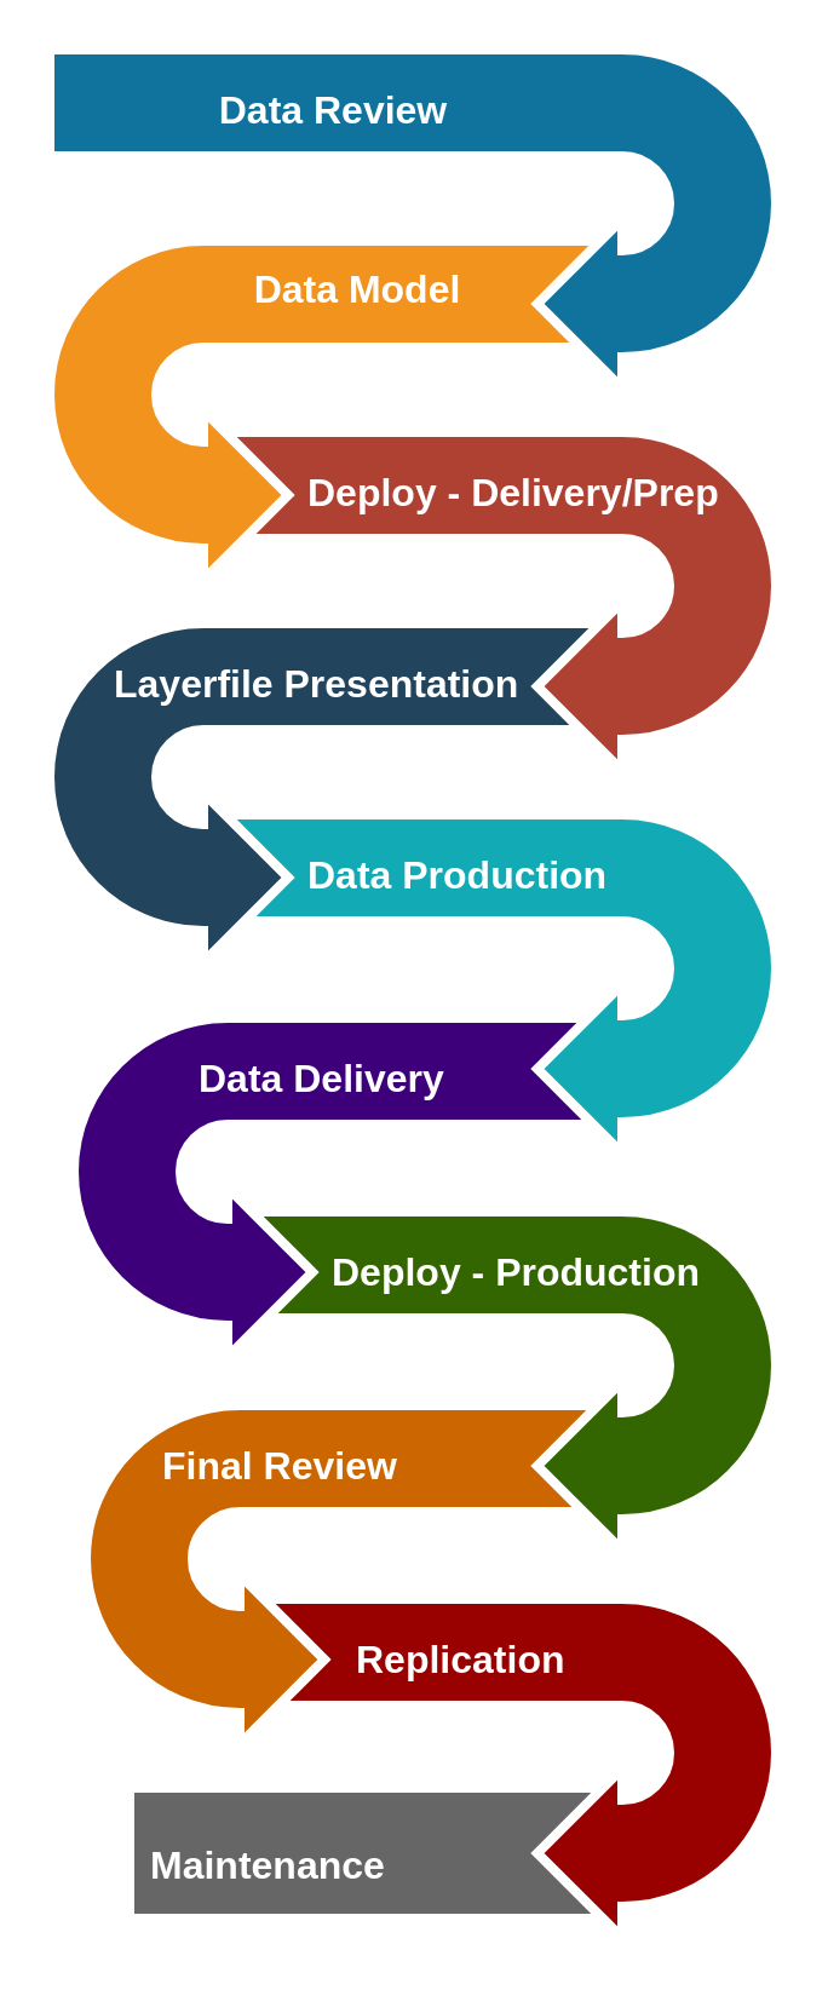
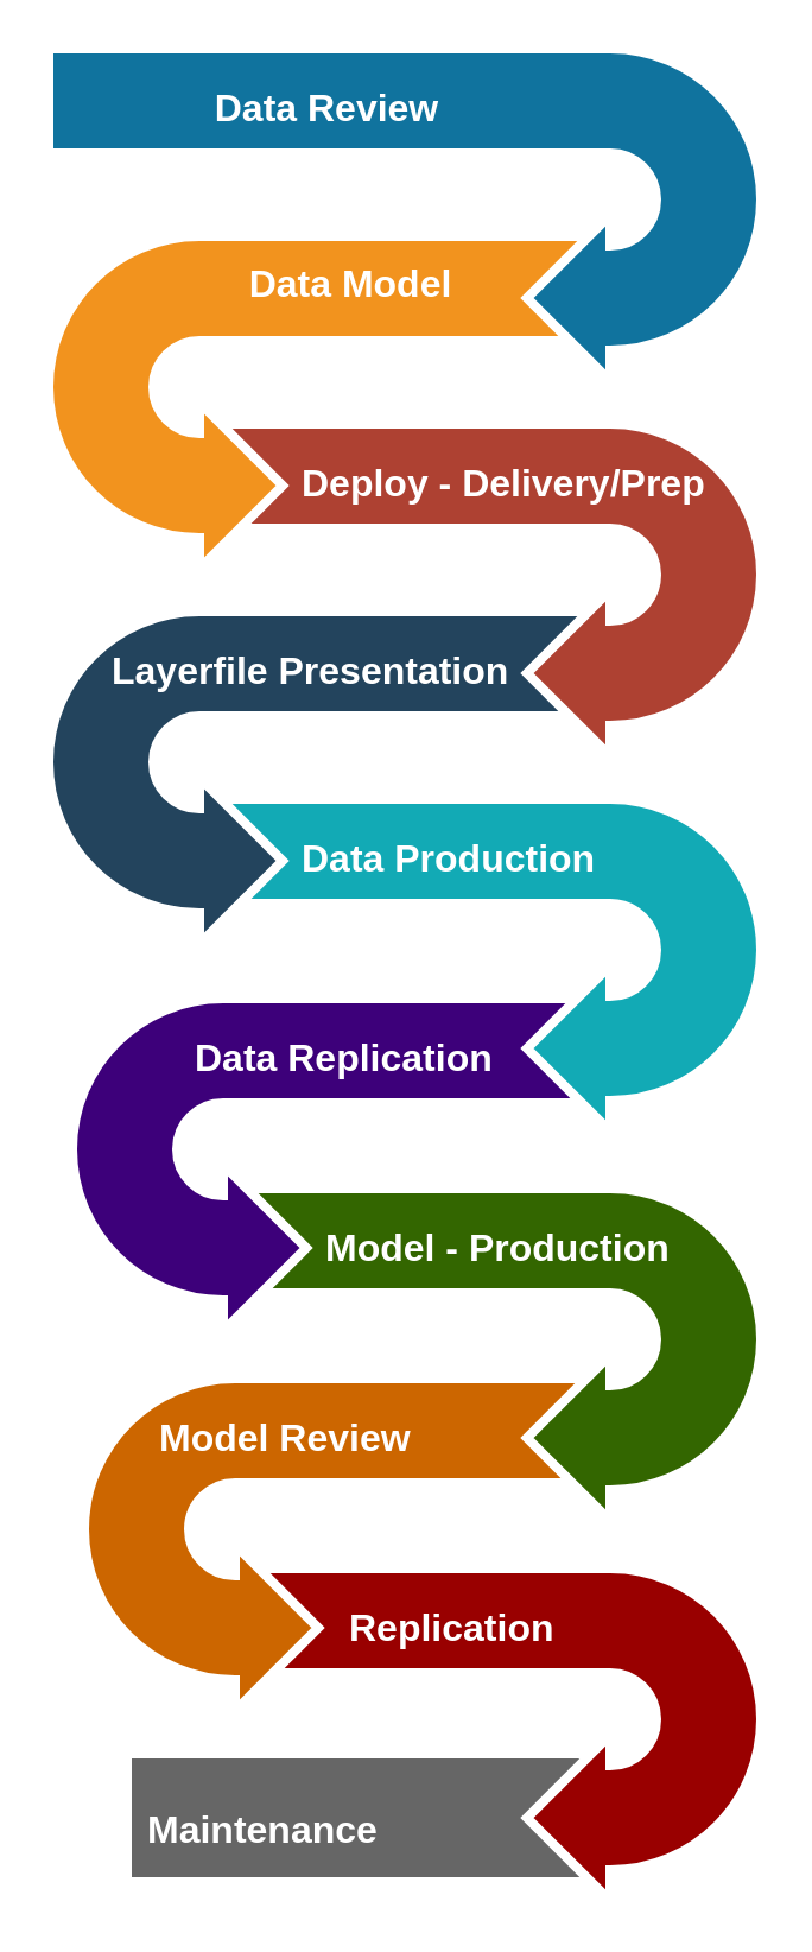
  <mxCell id="0" style=";html=1;" />
  <mxCell id="1" style=";html=1;" parent="0" />
  <mxCell id="2" value="&lt;span style=&quot;font-size: 16px&quot;&gt;&lt;b&gt;Maintenance&lt;/b&gt;&lt;/span&gt;" style="rounded=0;whiteSpace=wrap;shadow=0;strokeColor=none;strokeWidth=6;fontSize=30;fontColor=#FFFFFF;align=left;html=1;spacingLeft=5;fillColor=#666666;" parent="1" vertex="1"><mxGeometry x="55" y="740" width="195" height="50" as="geometry" /></mxCell>
  <mxCell id="3" value="" style="html=1;shadow=0;dashed=0;align=center;verticalAlign=middle;shape=mxgraph.arrows2.uTurnArrow;dy=22;arrowHead=70;dx2=35;strokeColor=#ffffff;fontSize=12;fontColor=#3333FF;flipH=1;flipV=1;strokeWidth=4;fillColor=#990000;" parent="1" vertex="1"><mxGeometry x="90" y="660" width="230" height="140" as="geometry" /></mxCell>
  <mxCell id="4" value="" style="html=1;shadow=0;dashed=0;align=center;verticalAlign=middle;shape=mxgraph.arrows2.uTurnArrow;dy=22;arrowHead=70;dx2=35;strokeColor=#ffffff;fontSize=12;fontColor=#3333FF;flipV=1;strokeWidth=4;labelBackgroundColor=none;fillColor=#CC6600;" parent="1" vertex="1"><mxGeometry x="35" y="580" width="230" height="140" as="geometry" /></mxCell>
  <mxCell id="5" value="" style="html=1;shadow=0;dashed=0;align=center;verticalAlign=middle;shape=mxgraph.arrows2.uTurnArrow;dy=22;arrowHead=70;dx2=35;strokeColor=#ffffff;fontSize=12;fontColor=#3333FF;flipH=1;flipV=1;strokeWidth=4;fillColor=#336600;" parent="1" vertex="1"><mxGeometry x="90" y="500" width="230" height="140" as="geometry" /></mxCell>
  <mxCell id="6" value="" style="html=1;shadow=0;dashed=0;align=center;verticalAlign=middle;shape=mxgraph.arrows2.uTurnArrow;dy=22;arrowHead=70;dx2=35;strokeColor=#ffffff;fontSize=12;fontColor=#3333FF;flipV=1;strokeWidth=4;labelBackgroundColor=none;fillColor=#3D007A;" parent="1" vertex="1"><mxGeometry x="30" y="420" width="230" height="140" as="geometry" /></mxCell>
  <mxCell id="7" value="" style="html=1;shadow=0;dashed=0;align=center;verticalAlign=middle;shape=mxgraph.arrows2.uTurnArrow;dy=22;arrowHead=70;dx2=35;strokeColor=#ffffff;fillColor=#12AAB5;fontSize=12;fontColor=#3333FF;flipH=1;flipV=1;strokeWidth=4;" parent="1" vertex="1"><mxGeometry x="90" y="336" width="230" height="140" as="geometry" /></mxCell>
  <mxCell id="8" value="" style="html=1;shadow=0;dashed=0;align=center;verticalAlign=middle;shape=mxgraph.arrows2.uTurnArrow;dy=22;arrowHead=70;dx2=35;strokeColor=#ffffff;fillColor=#23445D;fontSize=12;fontColor=#3333FF;flipV=1;strokeWidth=4;" parent="1" vertex="1"><mxGeometry x="20" y="257" width="230" height="140" as="geometry" /></mxCell>
  <mxCell id="9" value="" style="html=1;shadow=0;dashed=0;align=center;verticalAlign=middle;shape=mxgraph.arrows2.uTurnArrow;dy=22;arrowHead=70;dx2=35;strokeColor=#ffffff;fillColor=#AE4132;fontSize=12;fontColor=#3333FF;flipH=1;flipV=1;strokeWidth=4;" parent="1" vertex="1"><mxGeometry x="90" y="178" width="230" height="140" as="geometry" /></mxCell>
  <mxCell id="10" value="" style="html=1;shadow=0;dashed=0;align=center;verticalAlign=middle;shape=mxgraph.arrows2.uTurnArrow;dy=22;arrowHead=70;dx2=35;strokeColor=#ffffff;fillColor=#F2931E;fontSize=12;fontColor=#3333FF;flipV=1;strokeWidth=4;" parent="1" vertex="1"><mxGeometry x="20" y="99" width="230" height="140" as="geometry" /></mxCell>
  <mxCell id="11" value="" style="html=1;shadow=0;dashed=0;align=center;verticalAlign=middle;shape=mxgraph.arrows2.uTurnArrow;dy=22;arrowHead=70;dx2=35;strokeColor=#ffffff;fillColor=#10739E;fontSize=12;fontColor=#3333FF;flipH=1;flipV=1;strokeWidth=4;" parent="1" vertex="1"><mxGeometry x="20" y="20" width="300" height="140" as="geometry" /></mxCell>
  <mxCell id="12" value="&lt;b&gt;&lt;font style=&quot;font-size: 16px&quot;&gt;Data Review&lt;/font&gt;&lt;/b&gt;" style="rounded=0;whiteSpace=wrap;shadow=0;strokeColor=none;strokeWidth=6;fillColor=none;fontSize=30;fontColor=#FFFFFF;align=center;html=1;spacingLeft=5;" parent="1" vertex="1"><mxGeometry x="20" y="20" width="230" height="40" as="geometry" /></mxCell>
  <mxCell id="13" value="&lt;b style=&quot;font-size: 16px;&quot;&gt;Data Model&lt;/b&gt;" style="rounded=0;whiteSpace=wrap;shadow=0;strokeColor=none;strokeWidth=6;fillColor=none;fontSize=16;fontColor=#FFFFFF;align=center;html=1;spacingLeft=5;" parent="1" vertex="1"><mxGeometry x="30" y="99" width="230" height="40" as="geometry" /></mxCell>
  <mxCell id="14" value="&lt;b style=&quot;font-size: 16px&quot;&gt;Deploy - Delivery/Prep&lt;/b&gt;" style="rounded=0;whiteSpace=wrap;shadow=0;strokeColor=none;strokeWidth=6;fillColor=none;fontSize=30;fontColor=#FFFFFF;align=left;html=1;spacingLeft=5;" parent="1" vertex="1"><mxGeometry x="120" y="178" width="190" height="40" as="geometry" /></mxCell>
  <mxCell id="15" value="&lt;span style=&quot;font-size: 16px&quot;&gt;&lt;b&gt;Layerfile Presentation&lt;/b&gt;&lt;/span&gt;&lt;span style=&quot;color: rgba(0 , 0 , 0 , 0) ; font-family: monospace ; font-size: 0px&quot;&gt;%3CmxGraphModel%3E%3Croot%3E%3CmxCell%20id%3D%220%22%2F%3E%3CmxCell%20id%3D%221%22%20parent%3D%220%22%2F%3E%3CmxCell%20id%3D%222%22%20value%3D%22%26lt%3Bb%20style%3D%26quot%3Bfont-size%3A%2016px%26quot%3B%26gt%3BDeploy%20-%20Delivery%2FTest%26lt%3B%2Fb%26gt%3B%22%20style%3D%22rounded%3D0%3BwhiteSpace%3Dwrap%3Bshadow%3D0%3BstrokeColor%3Dnone%3BstrokeWidth%3D6%3BfillColor%3Dnone%3BfontSize%3D30%3BfontColor%3D%23FFFFFF%3Balign%3Dleft%3Bhtml%3D1%3BspacingLeft%3D5%3B%22%20vertex%3D%221%22%20parent%3D%221%22%3E%3CmxGeometry%20x%3D%22660%22%20y%3D%22338%22%20width%3D%22190%22%20height%3D%2240%22%20as%3D%22geometry%22%2F%3E%3C%2FmxCell%3E%3C%2Froot%3E%3C%2FmxGraphModel%3E&lt;/span&gt;" style="rounded=0;whiteSpace=wrap;shadow=0;strokeColor=none;strokeWidth=6;fillColor=none;fontSize=30;fontColor=#FFFFFF;align=left;html=1;spacingLeft=5;" parent="1" vertex="1"><mxGeometry x="40" y="257" width="190" height="40" as="geometry" /></mxCell>
  <mxCell id="16" value="&lt;span style=&quot;font-size: 16px&quot;&gt;&lt;b&gt;Data Production&lt;/b&gt;&lt;/span&gt;" style="rounded=0;whiteSpace=wrap;shadow=0;strokeColor=none;strokeWidth=6;fillColor=none;fontSize=30;fontColor=#FFFFFF;align=left;html=1;spacingLeft=5;" parent="1" vertex="1"><mxGeometry x="120" y="336" width="190" height="40" as="geometry" /></mxCell>
- <mxCell id="17" value="&lt;span style=&quot;font-size: 16px&quot;&gt;&lt;b&gt;Data Delivery&lt;/b&gt;&lt;/span&gt;" style="rounded=0;whiteSpace=wrap;shadow=0;strokeColor=none;strokeWidth=6;fillColor=none;fontSize=30;fontColor=#FFFFFF;align=left;html=1;spacingLeft=5;" parent="1" vertex="1"><mxGeometry x="75" y="419.5" width="190" height="40" as="geometry" /></mxCell>
- <mxCell id="18" value="&lt;span style=&quot;font-size: 16px&quot;&gt;&lt;b&gt;Deploy - Production&lt;/b&gt;&lt;/span&gt;" style="rounded=0;whiteSpace=wrap;shadow=0;strokeColor=none;strokeWidth=6;fillColor=none;fontSize=30;fontColor=#FFFFFF;align=left;html=1;spacingLeft=5;" parent="1" vertex="1"><mxGeometry x="130" y="500" width="190" height="40" as="geometry" /></mxCell>
- <mxCell id="19" value="&lt;span style=&quot;font-size: 16px&quot;&gt;&lt;b&gt;Final Review&lt;/b&gt;&lt;/span&gt;" style="rounded=0;whiteSpace=wrap;shadow=0;strokeColor=none;strokeWidth=6;fillColor=none;fontSize=30;fontColor=#FFFFFF;align=left;html=1;spacingLeft=5;" parent="1" vertex="1"><mxGeometry x="60" y="580" width="190" height="40" as="geometry" /></mxCell>
+ <mxCell id="17" value="&lt;span style=&quot;font-size: 16px&quot;&gt;&lt;b&gt;Data Replication&lt;/b&gt;&lt;/span&gt;" style="rounded=0;whiteSpace=wrap;shadow=0;strokeColor=none;strokeWidth=6;fillColor=none;fontSize=30;fontColor=#FFFFFF;align=left;html=1;spacingLeft=5;" parent="1" vertex="1"><mxGeometry x="75" y="419.5" width="190" height="40" as="geometry" /></mxCell>
+ <mxCell id="18" value="&lt;span style=&quot;font-size: 16px&quot;&gt;&lt;b&gt;Model - Production&lt;/b&gt;&lt;/span&gt;" style="rounded=0;whiteSpace=wrap;shadow=0;strokeColor=none;strokeWidth=6;fillColor=none;fontSize=30;fontColor=#FFFFFF;align=left;html=1;spacingLeft=5;" parent="1" vertex="1"><mxGeometry x="130" y="500" width="190" height="40" as="geometry" /></mxCell>
+ <mxCell id="19" value="&lt;span style=&quot;font-size: 16px&quot;&gt;&lt;b&gt;Model Review&lt;/b&gt;&lt;/span&gt;" style="rounded=0;whiteSpace=wrap;shadow=0;strokeColor=none;strokeWidth=6;fillColor=none;fontSize=30;fontColor=#FFFFFF;align=left;html=1;spacingLeft=5;" parent="1" vertex="1"><mxGeometry x="60" y="580" width="190" height="40" as="geometry" /></mxCell>
  <mxCell id="20" value="&lt;span style=&quot;font-size: 16px&quot;&gt;&lt;b&gt;Replication&lt;/b&gt;&lt;/span&gt;" style="rounded=0;whiteSpace=wrap;shadow=0;strokeColor=none;strokeWidth=6;fillColor=none;fontSize=30;fontColor=#FFFFFF;align=left;html=1;spacingLeft=5;" parent="1" vertex="1"><mxGeometry x="140" y="660" width="160" height="40" as="geometry" /></mxCell>
